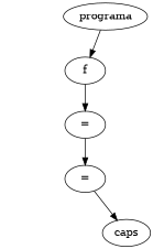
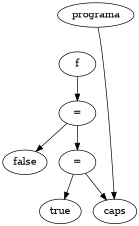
  digraph {
    n1 [label=programa]
    n2 [label=f]
    n3 [label="="]
+   n4 [label=false]
    n5 [label="="]
    n6 [label=caps]
-   n1 -> n2
+   n7 [label=true]
+   n1 -> n6
    n2 -> n3
+   n3 -> n4
    n3 -> n5
    n5 -> n6
+   n5 -> n7
  }
